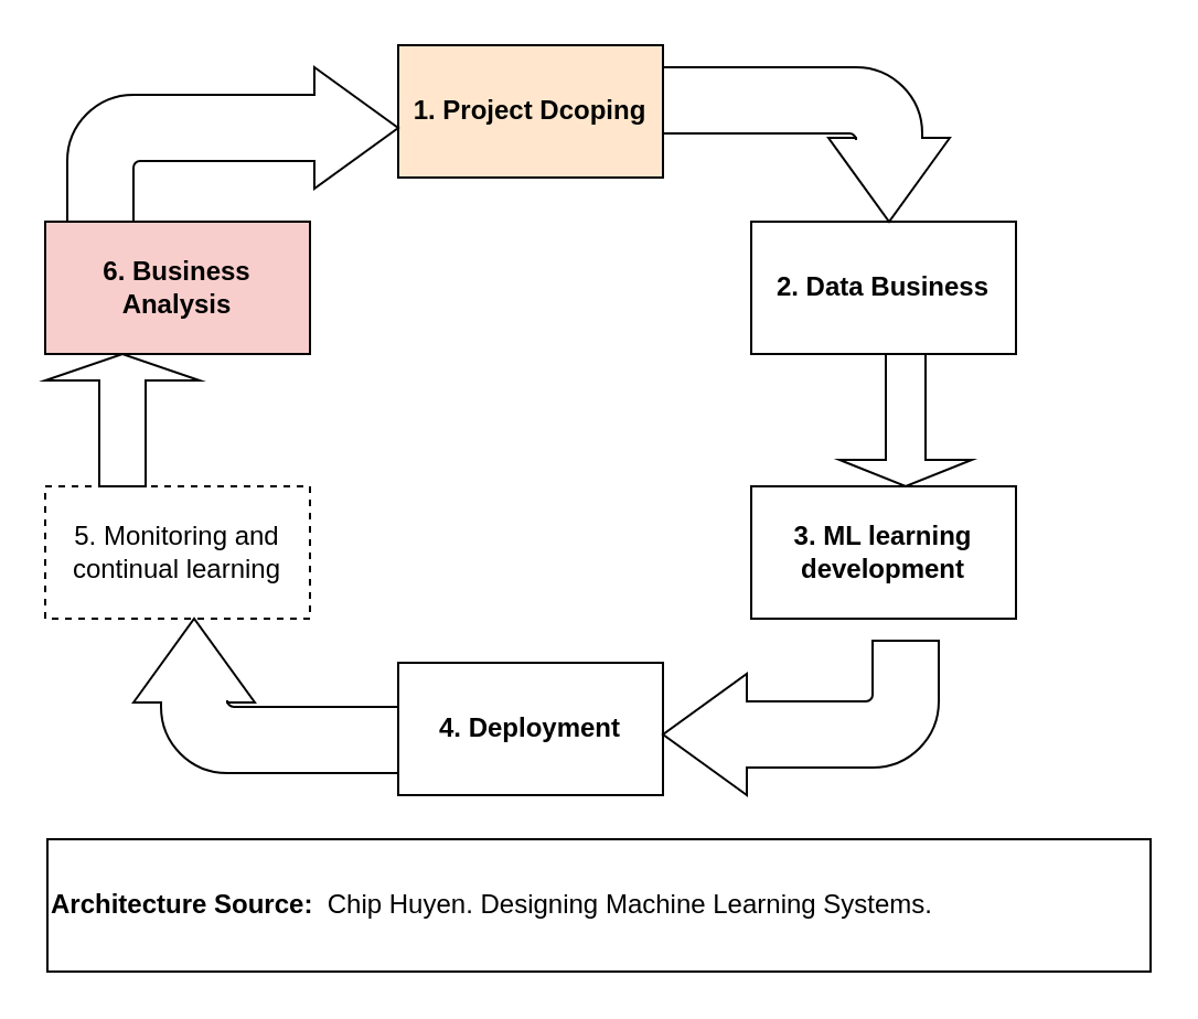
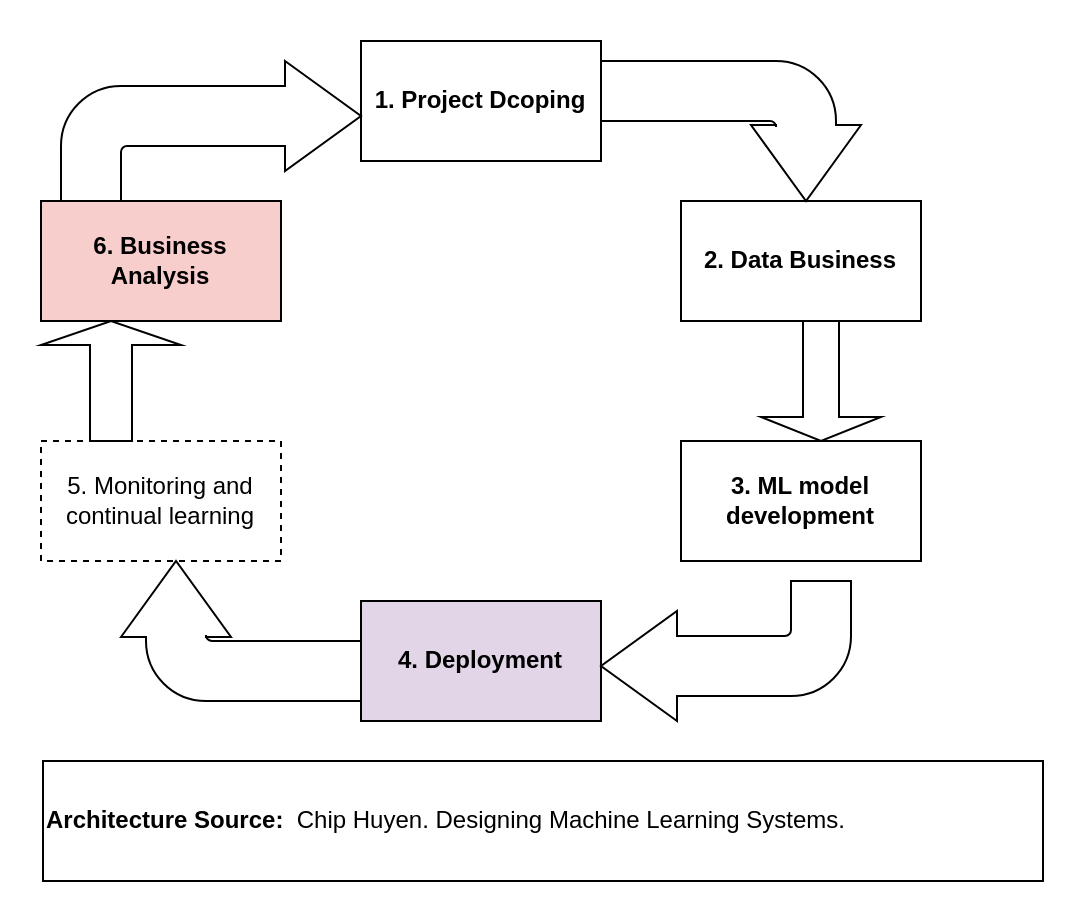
  <mxCell id="0" />
  <mxCell id="1" parent="0" />
- <mxCell id="2" value="1. Project Dcoping" style="rounded=0;whiteSpace=wrap;html=1;fontStyle=1;fillColor=#ffe6cc;" vertex="1" parent="1"><mxGeometry x="180" y="20" width="120" height="60" as="geometry" /></mxCell>
+ <mxCell id="2" value="1. Project Dcoping" style="rounded=0;whiteSpace=wrap;html=1;fontStyle=1" vertex="1" parent="1"><mxGeometry x="180" y="20" width="120" height="60" as="geometry" /></mxCell>
  <mxCell id="3" value="2. Data Business" style="rounded=0;whiteSpace=wrap;html=1;fontStyle=1" vertex="1" parent="1"><mxGeometry x="340" y="100" width="120" height="60" as="geometry" /></mxCell>
- <mxCell id="4" value="3. ML learning development" style="rounded=0;whiteSpace=wrap;html=1;fontStyle=1" vertex="1" parent="1"><mxGeometry x="340" y="220" width="120" height="60" as="geometry" /></mxCell>
- <mxCell id="5" value="4. Deployment" style="rounded=0;whiteSpace=wrap;html=1;fontStyle=1" vertex="1" parent="1"><mxGeometry x="180" y="300" width="120" height="60" as="geometry" /></mxCell>
+ <mxCell id="4" value="3. ML model development" style="rounded=0;whiteSpace=wrap;html=1;fontStyle=1" vertex="1" parent="1"><mxGeometry x="340" y="220" width="120" height="60" as="geometry" /></mxCell>
+ <mxCell id="5" value="4. Deployment" style="rounded=0;whiteSpace=wrap;html=1;fontStyle=1;fillColor=#e1d5e7;" vertex="1" parent="1"><mxGeometry x="180" y="300" width="120" height="60" as="geometry" /></mxCell>
  <mxCell id="6" value="5. Monitoring and continual learning" style="rounded=0;whiteSpace=wrap;html=1;dashed=1;" vertex="1" parent="1"><mxGeometry x="20" y="220" width="120" height="60" as="geometry" /></mxCell>
  <mxCell id="7" value="6. Business Analysis" style="rounded=0;whiteSpace=wrap;html=1;fontStyle=1;fillColor=#f8cecc;" vertex="1" parent="1"><mxGeometry x="20" y="100" width="120" height="60" as="geometry" /></mxCell>
  <mxCell id="8" value="" style="shape=singleArrow;direction=north;whiteSpace=wrap;html=1;" vertex="1" parent="1"><mxGeometry x="20" y="160" width="70" height="60" as="geometry" /></mxCell>
  <mxCell id="9" value="" style="shape=singleArrow;direction=south;whiteSpace=wrap;html=1;" vertex="1" parent="1"><mxGeometry x="380" y="160" width="60" height="60" as="geometry" /></mxCell>
  <mxCell id="10" value="" style="html=1;shadow=0;dashed=0;align=center;verticalAlign=middle;shape=mxgraph.arrows2.bendArrow;dy=15;dx=38;notch=0;arrowHead=55;rounded=1;fontSize=8;" vertex="1" parent="1"><mxGeometry x="30" y="30" width="150" height="70" as="geometry" /></mxCell>
  <mxCell id="11" value="" style="html=1;shadow=0;dashed=0;align=center;verticalAlign=middle;shape=mxgraph.arrows2.bendArrow;dy=15;dx=38;notch=0;arrowHead=55;rounded=1;fontSize=8;direction=south;" vertex="1" parent="1"><mxGeometry x="300" y="30" width="130" height="70" as="geometry" /></mxCell>
  <mxCell id="12" value="" style="html=1;shadow=0;dashed=0;align=center;verticalAlign=middle;shape=mxgraph.arrows2.bendArrow;dy=15;dx=38;notch=0;arrowHead=55;rounded=1;fontSize=8;direction=west;" vertex="1" parent="1"><mxGeometry x="300" y="290" width="125" height="70" as="geometry" /></mxCell>
  <mxCell id="13" value="" style="html=1;shadow=0;dashed=0;align=center;verticalAlign=middle;shape=mxgraph.arrows2.bendArrow;dy=15;dx=38;notch=0;arrowHead=55;rounded=1;fontSize=8;direction=north;" vertex="1" parent="1"><mxGeometry x="60" y="280" width="120" height="70" as="geometry" /></mxCell>
  <mxCell id="14" value="&lt;b style=&quot;font-size: 12px;&quot;&gt;Architecture Source:&lt;/b&gt;&amp;nbsp; Chip Huyen. Designing Machine Learning Systems.&amp;nbsp;" style="rounded=0;whiteSpace=wrap;html=1;fontSize=12;align=left;" vertex="1" parent="1"><mxGeometry x="21" y="380" width="500" height="60" as="geometry" /></mxCell>
